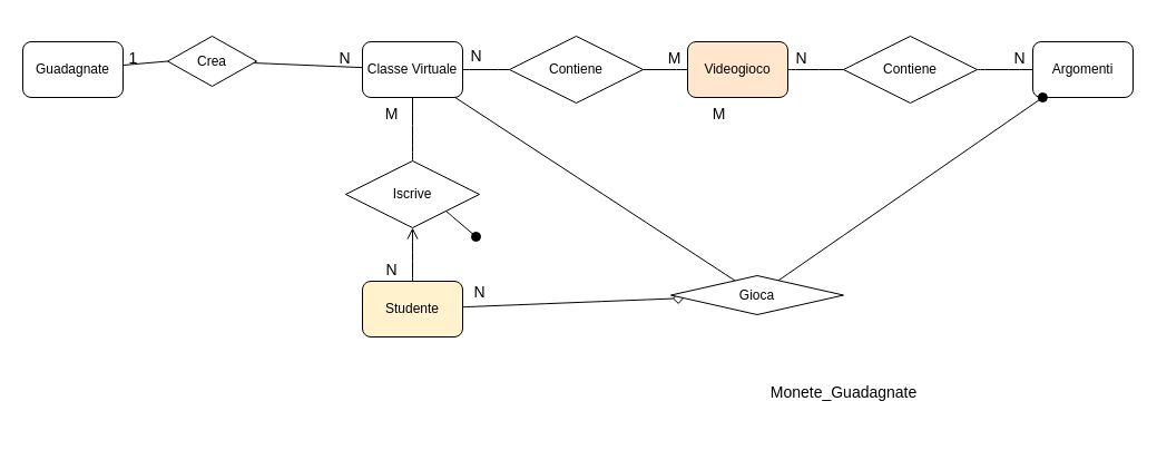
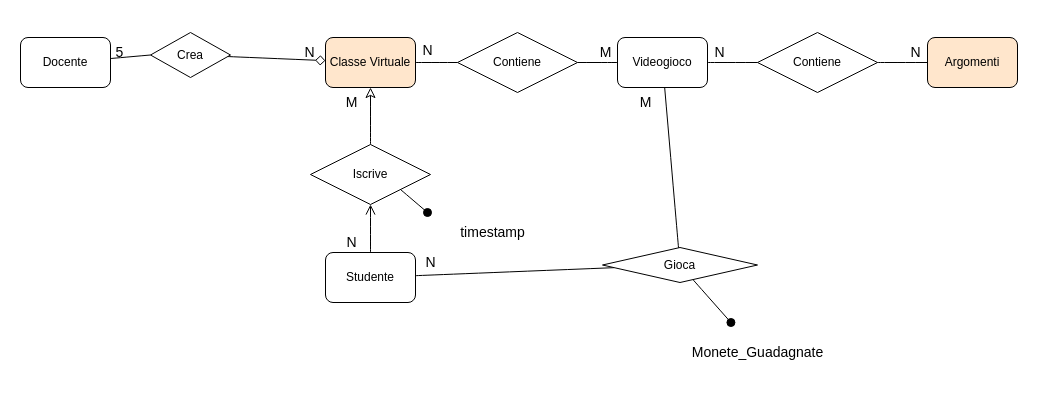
  <mxCell id="0" />
  <mxCell id="1" parent="0" />
- <mxCell id="2" value="Guadagnate" style="rounded=1;whiteSpace=wrap;html=1;" parent="1" vertex="1"><mxGeometry x="20" y="37" width="90" height="50" as="geometry" /></mxCell>
- <mxCell id="3" value="" style="edgeStyle=none;curved=1;rounded=0;orthogonalLoop=1;jettySize=auto;html=1;fontSize=12;startSize=8;endSize=8;endArrow=none;endFill=0;" parent="1" source="4" target="8" edge="1"><mxGeometry relative="1" as="geometry" /></mxCell>
+ <mxCell id="2" value="Docente" style="rounded=1;whiteSpace=wrap;html=1;" parent="1" vertex="1"><mxGeometry x="20" y="37" width="90" height="50" as="geometry" /></mxCell>
+ <mxCell id="3" value="" style="edgeStyle=none;curved=1;rounded=0;orthogonalLoop=1;jettySize=auto;html=1;fontSize=12;startSize=8;endSize=8;endArrow=diamond;endFill=0;" parent="1" source="4" target="8" edge="1"><mxGeometry relative="1" as="geometry" /></mxCell>
  <mxCell id="4" value="Crea" style="shape=rhombus;perimeter=rhombusPerimeter;whiteSpace=wrap;html=1;align=center;" parent="1" vertex="1"><mxGeometry x="150" y="32" width="80" height="45" as="geometry" /></mxCell>
  <mxCell id="5" value="" style="endArrow=none;html=1;rounded=0;fontSize=12;startSize=8;endSize=8;curved=1;entryX=0;entryY=0.5;entryDx=0;entryDy=0;" parent="1" source="2" target="4" edge="1"><mxGeometry width="50" height="50" relative="1" as="geometry"><mxPoint x="110" y="112" as="sourcePoint" /><mxPoint x="180.711" y="62" as="targetPoint" /></mxGeometry></mxCell>
- <mxCell id="6" value="&lt;p style=&quot;line-height: 120%; font-size: 14px;&quot;&gt;&lt;font style=&quot;font-size: 14px;&quot;&gt;1&lt;/font&gt;&lt;/p&gt;" style="text;html=1;align=center;verticalAlign=middle;resizable=0;points=[];autosize=1;strokeColor=none;fillColor=none;fontSize=14;" parent="1" vertex="1"><mxGeometry x="104" y="22" width="30" height="60" as="geometry" /></mxCell>
+ <mxCell id="6" value="&lt;p style=&quot;line-height: 120%; font-size: 14px;&quot;&gt;&lt;font style=&quot;font-size: 14px;&quot;&gt;5&lt;/font&gt;&lt;/p&gt;" style="text;html=1;align=center;verticalAlign=middle;resizable=0;points=[];autosize=1;strokeColor=none;fillColor=none;fontSize=14;" parent="1" vertex="1"><mxGeometry x="104" y="22" width="30" height="60" as="geometry" /></mxCell>
  <mxCell id="7" value="" style="edgeStyle=none;curved=1;rounded=0;orthogonalLoop=1;jettySize=auto;html=1;fontSize=12;startSize=8;endSize=8;endArrow=none;endFill=0;" parent="1" source="8" target="12" edge="1"><mxGeometry relative="1" as="geometry" /></mxCell>
- <mxCell id="8" value="Classe Virtuale" style="rounded=1;whiteSpace=wrap;html=1;" parent="1" vertex="1"><mxGeometry x="325" y="37" width="90" height="50" as="geometry" /></mxCell>
+ <mxCell id="8" value="Classe Virtuale" style="rounded=1;whiteSpace=wrap;html=1;fillColor=#ffe6cc;" parent="1" vertex="1"><mxGeometry x="325" y="37" width="90" height="50" as="geometry" /></mxCell>
  <mxCell id="9" value="&lt;p style=&quot;line-height: 120%; font-size: 14px;&quot;&gt;&lt;font style=&quot;font-size: 14px;&quot;&gt;N&lt;/font&gt;&lt;/p&gt;" style="text;html=1;align=center;verticalAlign=middle;resizable=0;points=[];autosize=1;strokeColor=none;fillColor=none;fontSize=14;" parent="1" vertex="1"><mxGeometry x="294" y="22" width="30" height="60" as="geometry" /></mxCell>
  <mxCell id="10" value="" style="edgeStyle=none;curved=1;rounded=0;orthogonalLoop=1;jettySize=auto;html=1;fontSize=12;startSize=8;endSize=8;endArrow=none;endFill=0;" parent="1" source="11" target="12" edge="1"><mxGeometry relative="1" as="geometry" /></mxCell>
- <mxCell id="11" value="Videogioco" style="rounded=1;whiteSpace=wrap;html=1;fillColor=#ffe6cc;" parent="1" vertex="1"><mxGeometry x="617" y="37" width="90" height="50" as="geometry" /></mxCell>
+ <mxCell id="11" value="Videogioco" style="rounded=1;whiteSpace=wrap;html=1;" parent="1" vertex="1"><mxGeometry x="617" y="37" width="90" height="50" as="geometry" /></mxCell>
  <mxCell id="12" value="Contiene" style="shape=rhombus;perimeter=rhombusPerimeter;whiteSpace=wrap;html=1;align=center;" parent="1" vertex="1"><mxGeometry x="457" y="32" width="120" height="60" as="geometry" /></mxCell>
  <mxCell id="13" value="&lt;p style=&quot;line-height: 120%; font-size: 14px;&quot;&gt;&lt;font style=&quot;font-size: 14px;&quot;&gt;N&lt;/font&gt;&lt;/p&gt;" style="text;html=1;align=center;verticalAlign=middle;resizable=0;points=[];autosize=1;strokeColor=none;fillColor=none;fontSize=14;" parent="1" vertex="1"><mxGeometry x="412" y="20" width="30" height="60" as="geometry" /></mxCell>
  <mxCell id="14" value="&lt;p style=&quot;line-height: 120%; font-size: 14px;&quot;&gt;&lt;font style=&quot;font-size: 14px;&quot;&gt;M&lt;/font&gt;&lt;/p&gt;" style="text;html=1;align=center;verticalAlign=middle;resizable=0;points=[];autosize=1;strokeColor=none;fillColor=none;fontSize=14;" parent="1" vertex="1"><mxGeometry x="585" y="22" width="40" height="60" as="geometry" /></mxCell>
- <mxCell id="15" value="" style="edgeStyle=none;curved=1;rounded=0;orthogonalLoop=1;jettySize=auto;html=1;fontSize=12;startSize=8;endSize=8;endArrow=diamond;endFill=0;" parent="1" source="16" target="29" edge="1"><mxGeometry relative="1" as="geometry"><mxPoint x="580" y="312" as="targetPoint" /></mxGeometry></mxCell>
- <mxCell id="16" value="Studente" style="rounded=1;whiteSpace=wrap;html=1;fillColor=#fff2cc;" parent="1" vertex="1"><mxGeometry x="325" y="252" width="90" height="50" as="geometry" /></mxCell>
- <mxCell id="17" value="" style="edgeStyle=none;curved=1;rounded=0;orthogonalLoop=1;jettySize=auto;html=1;fontSize=12;startSize=8;endSize=8;endArrow=none;endFill=0;" parent="1" source="18" target="8" edge="1"><mxGeometry relative="1" as="geometry"><mxPoint x="325" y="182" as="targetPoint" /></mxGeometry></mxCell>
+ <mxCell id="15" value="" style="edgeStyle=none;curved=1;rounded=0;orthogonalLoop=1;jettySize=auto;html=1;fontSize=12;startSize=8;endSize=8;endArrow=none;endFill=0;" parent="1" source="16" target="29" edge="1"><mxGeometry relative="1" as="geometry"><mxPoint x="580" y="312" as="targetPoint" /></mxGeometry></mxCell>
+ <mxCell id="16" value="Studente" style="rounded=1;whiteSpace=wrap;html=1;" parent="1" vertex="1"><mxGeometry x="325" y="252" width="90" height="50" as="geometry" /></mxCell>
+ <mxCell id="17" value="" style="edgeStyle=none;curved=1;rounded=0;orthogonalLoop=1;jettySize=auto;html=1;fontSize=12;startSize=8;endSize=8;endArrow=classic;endFill=0;" parent="1" source="18" target="8" edge="1"><mxGeometry relative="1" as="geometry"><mxPoint x="325" y="182" as="targetPoint" /></mxGeometry></mxCell>
  <mxCell id="18" value="Iscrive" style="shape=rhombus;perimeter=rhombusPerimeter;whiteSpace=wrap;html=1;align=center;" parent="1" vertex="1"><mxGeometry x="310" y="144" width="120" height="60" as="geometry" /></mxCell>
  <mxCell id="19" value="" style="endArrow=open;html=1;rounded=0;fontSize=12;startSize=8;endSize=8;curved=1;" parent="1" source="16" target="18" edge="1"><mxGeometry width="50" height="50" relative="1" as="geometry"><mxPoint x="110" y="232" as="sourcePoint" /><mxPoint x="180.711" y="182" as="targetPoint" /></mxGeometry></mxCell>
  <mxCell id="20" value="&lt;p style=&quot;line-height: 120%; font-size: 14px;&quot;&gt;&lt;font style=&quot;font-size: 14px;&quot;&gt;M&lt;/font&gt;&lt;/p&gt;" style="text;html=1;align=center;verticalAlign=middle;resizable=0;points=[];autosize=1;strokeColor=none;fillColor=none;fontSize=14;" parent="1" vertex="1"><mxGeometry x="331" y="72" width="40" height="60" as="geometry" /></mxCell>
  <mxCell id="21" value="&lt;p style=&quot;line-height: 120%; font-size: 14px;&quot;&gt;&lt;font style=&quot;font-size: 14px;&quot;&gt;N&lt;/font&gt;&lt;/p&gt;" style="text;html=1;align=center;verticalAlign=middle;resizable=0;points=[];autosize=1;strokeColor=none;fillColor=none;fontSize=14;" parent="1" vertex="1"><mxGeometry x="336" y="212" width="30" height="60" as="geometry" /></mxCell>
  <mxCell id="22" value="Contiene" style="shape=rhombus;perimeter=rhombusPerimeter;whiteSpace=wrap;html=1;align=center;" parent="1" vertex="1"><mxGeometry x="757" y="32" width="120" height="60" as="geometry" /></mxCell>
- <mxCell id="23" value="Argomenti" style="rounded=1;whiteSpace=wrap;html=1;" parent="1" vertex="1"><mxGeometry x="927" y="37" width="90" height="50" as="geometry" /></mxCell>
+ <mxCell id="23" value="Argomenti" style="rounded=1;whiteSpace=wrap;html=1;fillColor=#ffe6cc;" parent="1" vertex="1"><mxGeometry x="927" y="37" width="90" height="50" as="geometry" /></mxCell>
  <mxCell id="24" value="" style="edgeStyle=none;curved=1;rounded=0;orthogonalLoop=1;jettySize=auto;html=1;fontSize=12;startSize=8;endSize=8;endArrow=none;endFill=0;" parent="1" source="11" target="22" edge="1"><mxGeometry relative="1" as="geometry"><mxPoint x="737" y="19" as="sourcePoint" /><mxPoint x="779" y="19" as="targetPoint" /></mxGeometry></mxCell>
  <mxCell id="25" value="&lt;p style=&quot;line-height: 120%; font-size: 14px;&quot;&gt;&lt;font style=&quot;font-size: 14px;&quot;&gt;N&lt;/font&gt;&lt;/p&gt;" style="text;html=1;align=center;verticalAlign=middle;resizable=0;points=[];autosize=1;strokeColor=none;fillColor=none;fontSize=14;" parent="1" vertex="1"><mxGeometry x="704" y="22" width="30" height="60" as="geometry" /></mxCell>
  <mxCell id="26" value="" style="edgeStyle=none;curved=1;rounded=0;orthogonalLoop=1;jettySize=auto;html=1;fontSize=12;startSize=8;endSize=8;endArrow=none;endFill=0;" parent="1" source="22" target="23" edge="1"><mxGeometry relative="1" as="geometry"><mxPoint x="917" y="21" as="sourcePoint" /><mxPoint x="959" y="21" as="targetPoint" /></mxGeometry></mxCell>
  <mxCell id="27" value="&lt;p style=&quot;line-height: 120%; font-size: 14px;&quot;&gt;&lt;font style=&quot;font-size: 14px;&quot;&gt;N&lt;/font&gt;&lt;/p&gt;" style="text;html=1;align=center;verticalAlign=middle;resizable=0;points=[];autosize=1;strokeColor=none;fillColor=none;fontSize=14;" parent="1" vertex="1"><mxGeometry x="900" y="22" width="30" height="60" as="geometry" /></mxCell>
- <mxCell id="28" value="" style="edgeStyle=none;curved=1;rounded=0;orthogonalLoop=1;jettySize=auto;html=1;fontSize=12;startSize=8;endSize=8;endArrow=oval;endFill=1;" parent="1" source="29" target="23" edge="1"><mxGeometry relative="1" as="geometry"><mxPoint x="719" y="312" as="targetPoint" /></mxGeometry></mxCell>
+ <mxCell id="28" value="" style="edgeStyle=none;curved=1;rounded=0;orthogonalLoop=1;jettySize=auto;html=1;fontSize=12;startSize=8;endSize=8;endArrow=oval;endFill=1;" parent="1" source="29" target="33" edge="1"><mxGeometry relative="1" as="geometry"><mxPoint x="719" y="312" as="targetPoint" /></mxGeometry></mxCell>
  <mxCell id="29" value="Gioca" style="shape=rhombus;perimeter=rhombusPerimeter;whiteSpace=wrap;html=1;align=center;" parent="1" vertex="1"><mxGeometry x="602" y="247" width="155" height="35" as="geometry" /></mxCell>
- <mxCell id="30" value="" style="edgeStyle=none;curved=1;rounded=0;orthogonalLoop=1;jettySize=auto;html=1;fontSize=12;startSize=8;endSize=8;endArrow=none;endFill=0;" parent="1" source="29" target="8" edge="1"><mxGeometry relative="1" as="geometry"><mxPoint x="425" y="287" as="sourcePoint" /><mxPoint x="612" y="287" as="targetPoint" /></mxGeometry></mxCell>
+ <mxCell id="30" value="" style="edgeStyle=none;curved=1;rounded=0;orthogonalLoop=1;jettySize=auto;html=1;fontSize=12;startSize=8;endSize=8;endArrow=none;endFill=0;" parent="1" source="29" target="11" edge="1"><mxGeometry relative="1" as="geometry"><mxPoint x="425" y="287" as="sourcePoint" /><mxPoint x="612" y="287" as="targetPoint" /></mxGeometry></mxCell>
  <mxCell id="31" value="&lt;p style=&quot;line-height: 120%; font-size: 14px;&quot;&gt;&lt;font style=&quot;font-size: 14px;&quot;&gt;N&lt;/font&gt;&lt;/p&gt;" style="text;html=1;align=center;verticalAlign=middle;resizable=0;points=[];autosize=1;strokeColor=none;fillColor=none;fontSize=14;" parent="1" vertex="1"><mxGeometry x="415" y="232" width="30" height="60" as="geometry" /></mxCell>
  <mxCell id="32" value="&lt;p style=&quot;line-height: 120%; font-size: 14px;&quot;&gt;&lt;font style=&quot;font-size: 14px;&quot;&gt;M&lt;/font&gt;&lt;/p&gt;" style="text;html=1;align=center;verticalAlign=middle;resizable=0;points=[];autosize=1;strokeColor=none;fillColor=none;fontSize=14;" parent="1" vertex="1"><mxGeometry x="625" y="72" width="40" height="60" as="geometry" /></mxCell>
  <mxCell id="33" value="&lt;p style=&quot;line-height: 120%; font-size: 14px;&quot;&gt;&lt;font style=&quot;font-size: 14px;&quot;&gt;Monete_Guadagnate&lt;/font&gt;&lt;/p&gt;" style="text;html=1;align=center;verticalAlign=middle;resizable=0;points=[];autosize=1;strokeColor=none;fillColor=none;fontSize=14;" parent="1" vertex="1"><mxGeometry x="677" y="322" width="160" height="60" as="geometry" /></mxCell>
  <mxCell id="34" value="" style="edgeStyle=none;curved=1;rounded=0;orthogonalLoop=1;jettySize=auto;html=1;fontSize=12;startSize=8;endSize=8;endArrow=oval;endFill=1;exitX=1;exitY=1;exitDx=0;exitDy=0;" parent="1" source="18" edge="1"><mxGeometry relative="1" as="geometry"><mxPoint x="427" y="212" as="targetPoint" /><mxPoint x="497" y="222" as="sourcePoint" /></mxGeometry></mxCell>
+ <mxCell id="35" value="&lt;p style=&quot;line-height: 120%; font-size: 14px;&quot;&gt;&lt;font style=&quot;font-size: 14px;&quot;&gt;timestamp&lt;/font&gt;&lt;/p&gt;" style="text;html=1;align=center;verticalAlign=middle;resizable=0;points=[];autosize=1;strokeColor=none;fillColor=none;fontSize=14;" parent="1" vertex="1"><mxGeometry x="447" y="202" width="90" height="60" as="geometry" /></mxCell>
